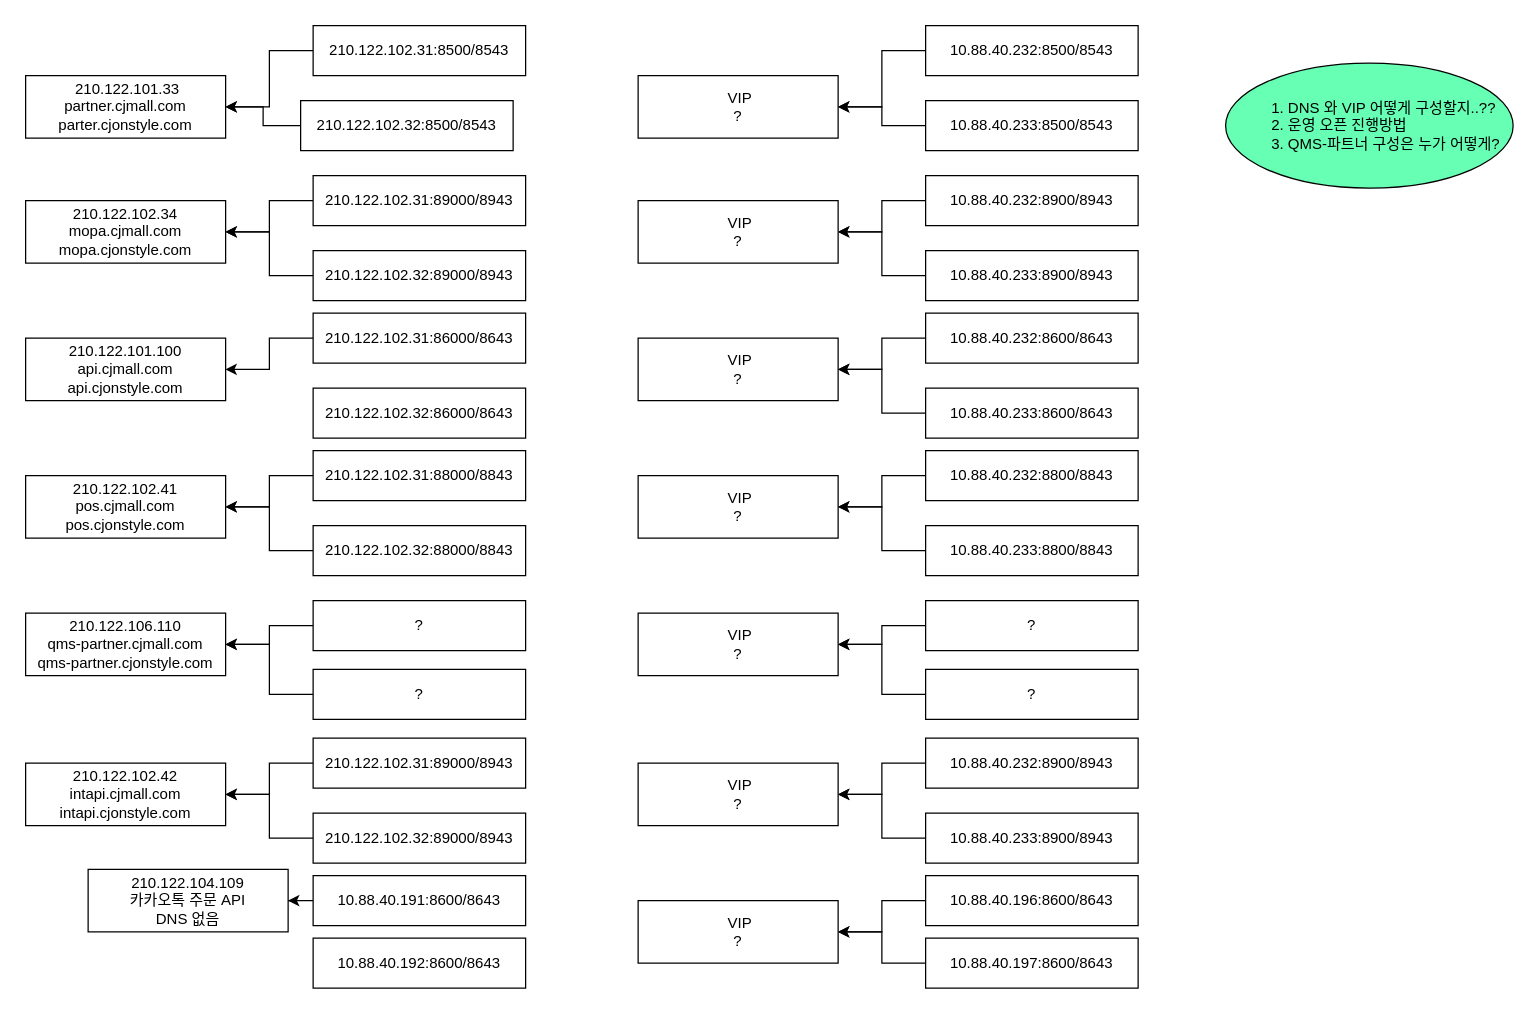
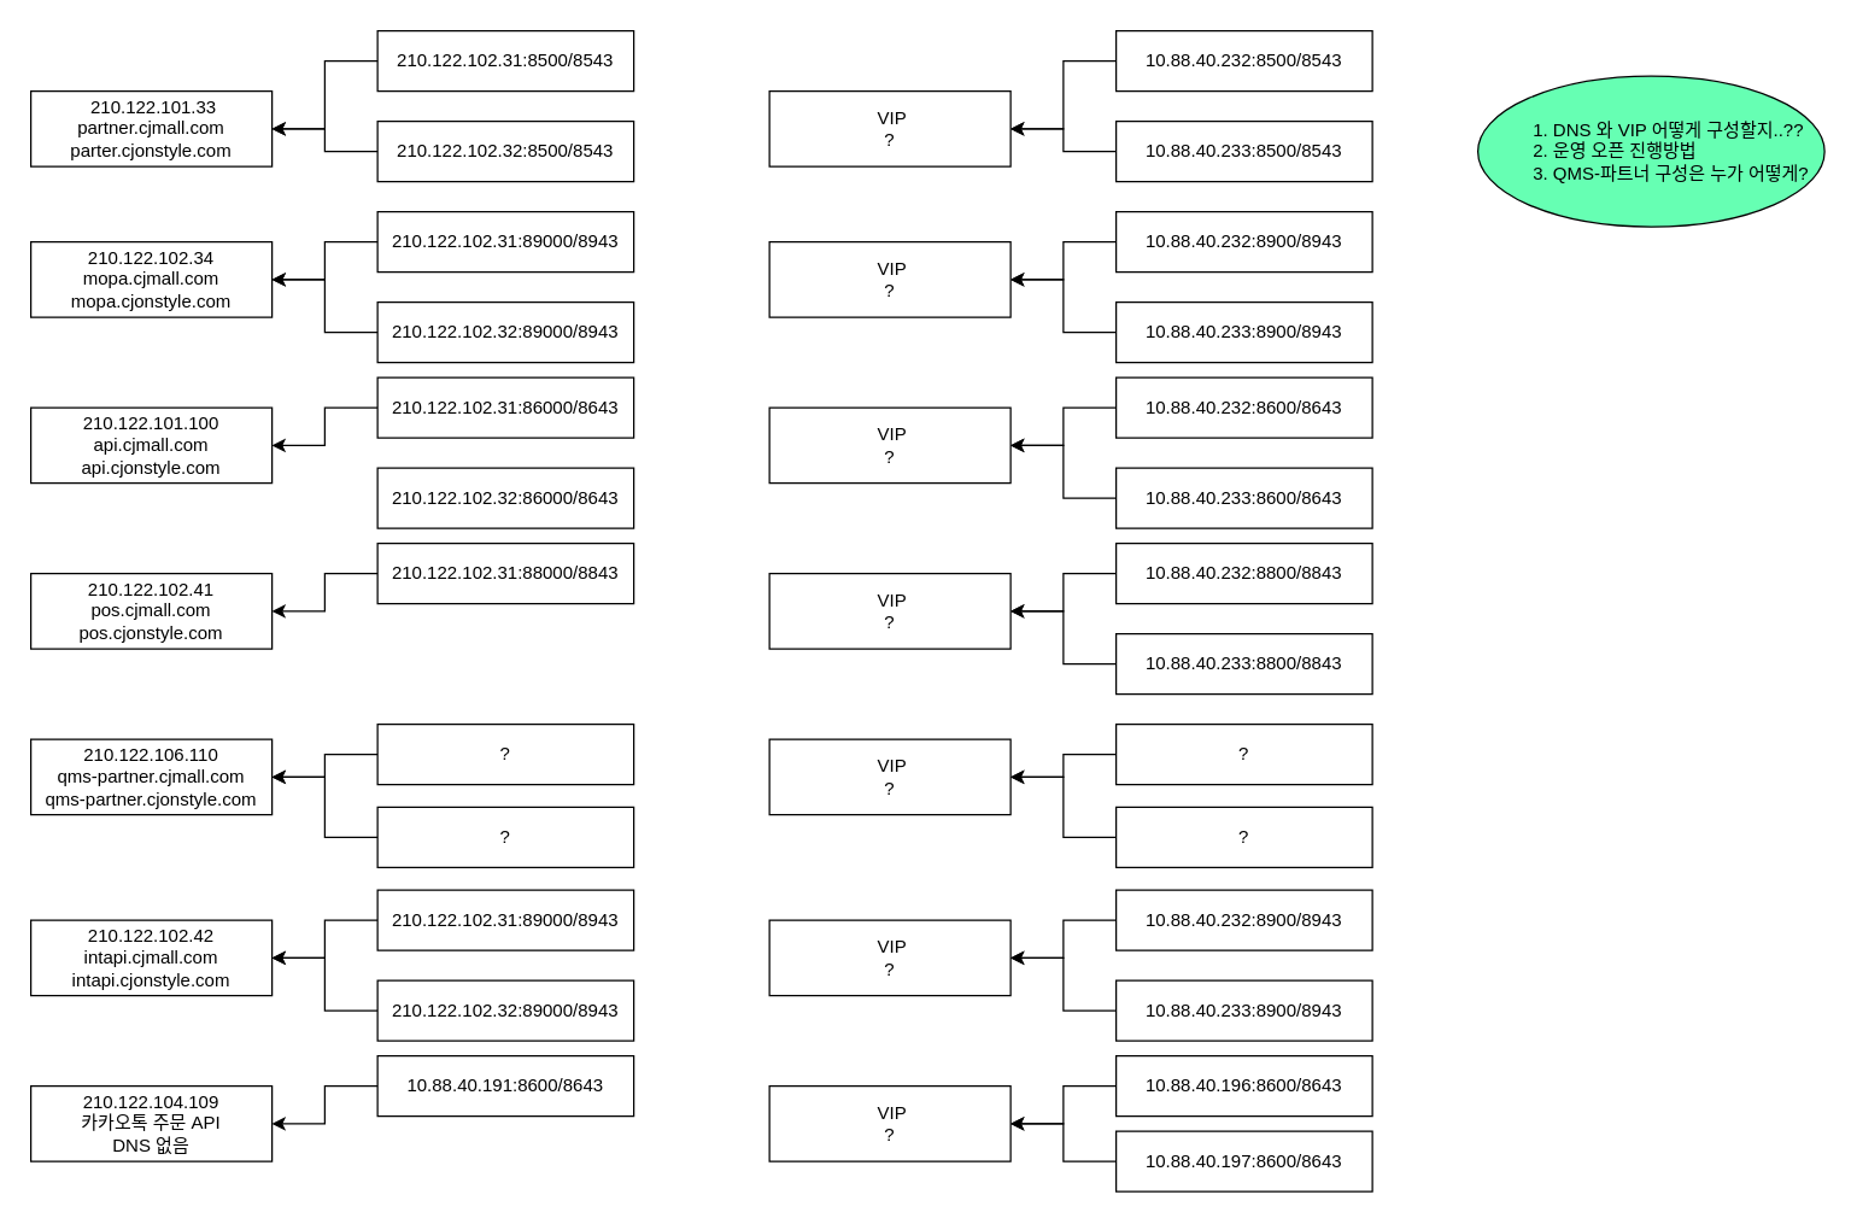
  <mxCell id="0" />
  <mxCell id="1" parent="0" />
  <mxCell id="2" value="&amp;nbsp;210.122.101.33&lt;br&gt;partner.cjmall.com&lt;br&gt;parter.cjonstyle.com" style="rounded=0;whiteSpace=wrap;html=1;" vertex="1" parent="1"><mxGeometry x="20" y="60" width="160" height="50" as="geometry" /></mxCell>
  <mxCell id="3" value="210.122.102.34&lt;br&gt;mopa.cjmall.com&lt;br&gt;mopa.cjonstyle.com" style="rounded=0;whiteSpace=wrap;html=1;" vertex="1" parent="1"><mxGeometry x="20" y="160" width="160" height="50" as="geometry" /></mxCell>
  <mxCell id="4" value="210.122.101.100&lt;br&gt;api.cjmall.com&lt;br&gt;api.cjonstyle.com" style="rounded=0;whiteSpace=wrap;html=1;" vertex="1" parent="1"><mxGeometry x="20" y="270" width="160" height="50" as="geometry" /></mxCell>
  <mxCell id="5" value="210.122.102.41&lt;br&gt;pos.cjmall.com&lt;br&gt;pos.cjonstyle.com" style="rounded=0;whiteSpace=wrap;html=1;" vertex="1" parent="1"><mxGeometry x="20" y="380" width="160" height="50" as="geometry" /></mxCell>
  <mxCell id="6" value="210.122.106.110&lt;br&gt;qms-partner.cjmall.com&lt;br&gt;qms-partner.cjonstyle.com" style="rounded=0;whiteSpace=wrap;html=1;" vertex="1" parent="1"><mxGeometry x="20" y="490" width="160" height="50" as="geometry" /></mxCell>
  <mxCell id="7" value="210.122.102.42&lt;br&gt;intapi.cjmall.com&lt;br&gt;intapi.cjonstyle.com" style="rounded=0;whiteSpace=wrap;html=1;" vertex="1" parent="1"><mxGeometry x="20" y="610" width="160" height="50" as="geometry" /></mxCell>
- <mxCell id="8" value="210.122.104.109&lt;br&gt;카카오톡 주문 API&lt;br&gt;DNS 없음" style="rounded=0;whiteSpace=wrap;html=1;" vertex="1" parent="1"><mxGeometry x="70" y="695" width="160" height="50" as="geometry" /></mxCell>
+ <mxCell id="8" value="210.122.104.109&lt;br&gt;카카오톡 주문 API&lt;br&gt;DNS 없음" style="rounded=0;whiteSpace=wrap;html=1;" vertex="1" parent="1"><mxGeometry x="20" y="720" width="160" height="50" as="geometry" /></mxCell>
  <mxCell id="9" style="edgeStyle=orthogonalEdgeStyle;rounded=0;orthogonalLoop=1;jettySize=auto;html=1;" edge="1" parent="1" source="10" target="2"><mxGeometry relative="1" as="geometry" /></mxCell>
  <mxCell id="10" value="210.122.102.31:8500/8543" style="rounded=0;whiteSpace=wrap;html=1;" vertex="1" parent="1"><mxGeometry x="250" y="20" width="170" height="40" as="geometry" /></mxCell>
  <mxCell id="11" style="edgeStyle=orthogonalEdgeStyle;rounded=0;orthogonalLoop=1;jettySize=auto;html=1;entryX=1;entryY=0.5;entryDx=0;entryDy=0;" edge="1" parent="1" source="12" target="2"><mxGeometry relative="1" as="geometry" /></mxCell>
- <mxCell id="12" value="210.122.102.32:8500/8543" style="rounded=0;whiteSpace=wrap;html=1;" vertex="1" parent="1"><mxGeometry x="240" y="80" width="170" height="40" as="geometry" /></mxCell>
+ <mxCell id="12" value="210.122.102.32:8500/8543" style="rounded=0;whiteSpace=wrap;html=1;" vertex="1" parent="1"><mxGeometry x="250" y="80" width="170" height="40" as="geometry" /></mxCell>
  <mxCell id="13" style="edgeStyle=orthogonalEdgeStyle;rounded=0;orthogonalLoop=1;jettySize=auto;html=1;" edge="1" parent="1" source="14" target="3"><mxGeometry relative="1" as="geometry" /></mxCell>
  <mxCell id="14" value="210.122.102.31:89000/8943" style="rounded=0;whiteSpace=wrap;html=1;" vertex="1" parent="1"><mxGeometry x="250" y="140" width="170" height="40" as="geometry" /></mxCell>
  <mxCell id="15" style="edgeStyle=orthogonalEdgeStyle;rounded=0;orthogonalLoop=1;jettySize=auto;html=1;entryX=1;entryY=0.5;entryDx=0;entryDy=0;" edge="1" parent="1" source="16" target="3"><mxGeometry relative="1" as="geometry" /></mxCell>
  <mxCell id="16" value="&lt;span&gt;210.122.102.32:89000/8943&lt;/span&gt;" style="rounded=0;whiteSpace=wrap;html=1;" vertex="1" parent="1"><mxGeometry x="250" y="200" width="170" height="40" as="geometry" /></mxCell>
  <mxCell id="17" style="edgeStyle=orthogonalEdgeStyle;rounded=0;orthogonalLoop=1;jettySize=auto;html=1;" edge="1" parent="1" source="18" target="4"><mxGeometry relative="1" as="geometry" /></mxCell>
  <mxCell id="18" value="&lt;span&gt;210.122.102.31:86000/8643&lt;/span&gt;" style="rounded=0;whiteSpace=wrap;html=1;" vertex="1" parent="1"><mxGeometry x="250" y="250" width="170" height="40" as="geometry" /></mxCell>
  <mxCell id="19" value="&lt;span&gt;210.122.102.32:86000/8643&lt;/span&gt;" style="rounded=0;whiteSpace=wrap;html=1;" vertex="1" parent="1"><mxGeometry x="250" y="310" width="170" height="40" as="geometry" /></mxCell>
  <mxCell id="20" style="edgeStyle=orthogonalEdgeStyle;rounded=0;orthogonalLoop=1;jettySize=auto;html=1;" edge="1" parent="1" source="21" target="5"><mxGeometry relative="1" as="geometry" /></mxCell>
  <mxCell id="21" value="&lt;span&gt;210.122.102.31:88000/8843&lt;/span&gt;" style="rounded=0;whiteSpace=wrap;html=1;" vertex="1" parent="1"><mxGeometry x="250" y="360" width="170" height="40" as="geometry" /></mxCell>
- <mxCell id="22" style="edgeStyle=orthogonalEdgeStyle;rounded=0;orthogonalLoop=1;jettySize=auto;html=1;" edge="1" parent="1" source="23" target="5"><mxGeometry relative="1" as="geometry" /></mxCell>
- <mxCell id="23" value="&lt;span&gt;210.122.102.32:88000/8843&lt;/span&gt;" style="rounded=0;whiteSpace=wrap;html=1;" vertex="1" parent="1"><mxGeometry x="250" y="420" width="170" height="40" as="geometry" /></mxCell>
  <mxCell id="24" style="edgeStyle=orthogonalEdgeStyle;rounded=0;orthogonalLoop=1;jettySize=auto;html=1;" edge="1" parent="1" source="25" target="7"><mxGeometry relative="1" as="geometry" /></mxCell>
  <mxCell id="25" value="&lt;span&gt;210.122.102.31:89000/8943&lt;/span&gt;" style="rounded=0;whiteSpace=wrap;html=1;" vertex="1" parent="1"><mxGeometry x="250" y="590" width="170" height="40" as="geometry" /></mxCell>
  <mxCell id="26" style="edgeStyle=orthogonalEdgeStyle;rounded=0;orthogonalLoop=1;jettySize=auto;html=1;" edge="1" parent="1" source="27" target="6"><mxGeometry relative="1" as="geometry" /></mxCell>
  <mxCell id="27" value="&lt;span&gt;?&lt;/span&gt;" style="rounded=0;whiteSpace=wrap;html=1;" vertex="1" parent="1"><mxGeometry x="250" y="535" width="170" height="40" as="geometry" /></mxCell>
  <mxCell id="28" style="edgeStyle=orthogonalEdgeStyle;rounded=0;orthogonalLoop=1;jettySize=auto;html=1;" edge="1" parent="1" source="29" target="6"><mxGeometry relative="1" as="geometry" /></mxCell>
  <mxCell id="29" value="&lt;span&gt;?&lt;/span&gt;" style="rounded=0;whiteSpace=wrap;html=1;" vertex="1" parent="1"><mxGeometry x="250" y="480" width="170" height="40" as="geometry" /></mxCell>
  <mxCell id="30" style="edgeStyle=orthogonalEdgeStyle;rounded=0;orthogonalLoop=1;jettySize=auto;html=1;" edge="1" parent="1" source="31" target="7"><mxGeometry relative="1" as="geometry" /></mxCell>
  <mxCell id="31" value="&lt;span&gt;210.122.102.32:89000/8943&lt;/span&gt;" style="rounded=0;whiteSpace=wrap;html=1;" vertex="1" parent="1"><mxGeometry x="250" y="650" width="170" height="40" as="geometry" /></mxCell>
  <mxCell id="32" style="edgeStyle=orthogonalEdgeStyle;rounded=0;orthogonalLoop=1;jettySize=auto;html=1;" edge="1" parent="1" source="33" target="8"><mxGeometry relative="1" as="geometry" /></mxCell>
  <mxCell id="33" value="10.88.40.191:8600/8643" style="rounded=0;whiteSpace=wrap;html=1;" vertex="1" parent="1"><mxGeometry x="250" y="700" width="170" height="40" as="geometry" /></mxCell>
- <mxCell id="34" value="&lt;span&gt;10.88.40.192:8600/8643&lt;/span&gt;" style="rounded=0;whiteSpace=wrap;html=1;" vertex="1" parent="1"><mxGeometry x="250" y="750" width="170" height="40" as="geometry" /></mxCell>
  <mxCell id="35" value="&amp;nbsp;VIP&lt;br&gt;?" style="rounded=0;whiteSpace=wrap;html=1;" vertex="1" parent="1"><mxGeometry x="510" y="60" width="160" height="50" as="geometry" /></mxCell>
  <mxCell id="36" value="&amp;nbsp;VIP&lt;br&gt;?" style="rounded=0;whiteSpace=wrap;html=1;" vertex="1" parent="1"><mxGeometry x="510" y="160" width="160" height="50" as="geometry" /></mxCell>
  <mxCell id="37" value="&amp;nbsp;VIP&lt;br&gt;?" style="rounded=0;whiteSpace=wrap;html=1;" vertex="1" parent="1"><mxGeometry x="510" y="270" width="160" height="50" as="geometry" /></mxCell>
  <mxCell id="38" value="&amp;nbsp;VIP&lt;br&gt;?" style="rounded=0;whiteSpace=wrap;html=1;" vertex="1" parent="1"><mxGeometry x="510" y="380" width="160" height="50" as="geometry" /></mxCell>
  <mxCell id="39" value="&amp;nbsp;VIP&lt;br&gt;?" style="rounded=0;whiteSpace=wrap;html=1;" vertex="1" parent="1"><mxGeometry x="510" y="490" width="160" height="50" as="geometry" /></mxCell>
  <mxCell id="40" value="&amp;nbsp;VIP&lt;br&gt;?" style="rounded=0;whiteSpace=wrap;html=1;" vertex="1" parent="1"><mxGeometry x="510" y="610" width="160" height="50" as="geometry" /></mxCell>
  <mxCell id="41" value="&amp;nbsp;VIP&lt;br&gt;?" style="rounded=0;whiteSpace=wrap;html=1;" vertex="1" parent="1"><mxGeometry x="510" y="720" width="160" height="50" as="geometry" /></mxCell>
  <mxCell id="42" style="edgeStyle=orthogonalEdgeStyle;rounded=0;orthogonalLoop=1;jettySize=auto;html=1;" edge="1" parent="1" source="43" target="35"><mxGeometry relative="1" as="geometry" /></mxCell>
  <mxCell id="43" value="10.88.40.232:8500/8543" style="rounded=0;whiteSpace=wrap;html=1;" vertex="1" parent="1"><mxGeometry x="740" y="20" width="170" height="40" as="geometry" /></mxCell>
  <mxCell id="44" style="edgeStyle=orthogonalEdgeStyle;rounded=0;orthogonalLoop=1;jettySize=auto;html=1;entryX=1;entryY=0.5;entryDx=0;entryDy=0;" edge="1" parent="1" source="45" target="35"><mxGeometry relative="1" as="geometry" /></mxCell>
  <mxCell id="45" value="10.88.40.233:8500/8543" style="rounded=0;whiteSpace=wrap;html=1;" vertex="1" parent="1"><mxGeometry x="740" y="80" width="170" height="40" as="geometry" /></mxCell>
  <mxCell id="46" style="edgeStyle=orthogonalEdgeStyle;rounded=0;orthogonalLoop=1;jettySize=auto;html=1;" edge="1" parent="1" source="47" target="36"><mxGeometry relative="1" as="geometry" /></mxCell>
  <mxCell id="47" value="10.88.40.232:8900/8943" style="rounded=0;whiteSpace=wrap;html=1;" vertex="1" parent="1"><mxGeometry x="740" y="140" width="170" height="40" as="geometry" /></mxCell>
  <mxCell id="48" style="edgeStyle=orthogonalEdgeStyle;rounded=0;orthogonalLoop=1;jettySize=auto;html=1;entryX=1;entryY=0.5;entryDx=0;entryDy=0;" edge="1" parent="1" source="49" target="36"><mxGeometry relative="1" as="geometry" /></mxCell>
  <mxCell id="49" value="10.88.40.233:8900/8943" style="rounded=0;whiteSpace=wrap;html=1;" vertex="1" parent="1"><mxGeometry x="740" y="200" width="170" height="40" as="geometry" /></mxCell>
  <mxCell id="50" style="edgeStyle=orthogonalEdgeStyle;rounded=0;orthogonalLoop=1;jettySize=auto;html=1;" edge="1" parent="1" source="51" target="37"><mxGeometry relative="1" as="geometry" /></mxCell>
  <mxCell id="51" value="10.88.40.232:8600/8643" style="rounded=0;whiteSpace=wrap;html=1;" vertex="1" parent="1"><mxGeometry x="740" y="250" width="170" height="40" as="geometry" /></mxCell>
  <mxCell id="52" style="edgeStyle=orthogonalEdgeStyle;rounded=0;orthogonalLoop=1;jettySize=auto;html=1;" edge="1" parent="1" source="53" target="37"><mxGeometry relative="1" as="geometry" /></mxCell>
  <mxCell id="53" value="10.88.40.233:8600/8643" style="rounded=0;whiteSpace=wrap;html=1;" vertex="1" parent="1"><mxGeometry x="740" y="310" width="170" height="40" as="geometry" /></mxCell>
  <mxCell id="54" style="edgeStyle=orthogonalEdgeStyle;rounded=0;orthogonalLoop=1;jettySize=auto;html=1;" edge="1" parent="1" source="55" target="38"><mxGeometry relative="1" as="geometry" /></mxCell>
  <mxCell id="55" value="10.88.40.232:8800/8843" style="rounded=0;whiteSpace=wrap;html=1;" vertex="1" parent="1"><mxGeometry x="740" y="360" width="170" height="40" as="geometry" /></mxCell>
  <mxCell id="56" style="edgeStyle=orthogonalEdgeStyle;rounded=0;orthogonalLoop=1;jettySize=auto;html=1;" edge="1" parent="1" source="57" target="38"><mxGeometry relative="1" as="geometry" /></mxCell>
  <mxCell id="57" value="10.88.40.233:8800/8843" style="rounded=0;whiteSpace=wrap;html=1;" vertex="1" parent="1"><mxGeometry x="740" y="420" width="170" height="40" as="geometry" /></mxCell>
  <mxCell id="58" style="edgeStyle=orthogonalEdgeStyle;rounded=0;orthogonalLoop=1;jettySize=auto;html=1;" edge="1" parent="1" source="59" target="40"><mxGeometry relative="1" as="geometry" /></mxCell>
  <mxCell id="59" value="10.88.40.232:8900/8943" style="rounded=0;whiteSpace=wrap;html=1;" vertex="1" parent="1"><mxGeometry x="740" y="590" width="170" height="40" as="geometry" /></mxCell>
  <mxCell id="60" style="edgeStyle=orthogonalEdgeStyle;rounded=0;orthogonalLoop=1;jettySize=auto;html=1;" edge="1" parent="1" source="61" target="39"><mxGeometry relative="1" as="geometry" /></mxCell>
  <mxCell id="61" value="&lt;span&gt;?&lt;/span&gt;" style="rounded=0;whiteSpace=wrap;html=1;" vertex="1" parent="1"><mxGeometry x="740" y="535" width="170" height="40" as="geometry" /></mxCell>
  <mxCell id="62" style="edgeStyle=orthogonalEdgeStyle;rounded=0;orthogonalLoop=1;jettySize=auto;html=1;" edge="1" parent="1" source="63" target="39"><mxGeometry relative="1" as="geometry" /></mxCell>
  <mxCell id="63" value="&lt;span&gt;?&lt;/span&gt;" style="rounded=0;whiteSpace=wrap;html=1;" vertex="1" parent="1"><mxGeometry x="740" y="480" width="170" height="40" as="geometry" /></mxCell>
  <mxCell id="64" style="edgeStyle=orthogonalEdgeStyle;rounded=0;orthogonalLoop=1;jettySize=auto;html=1;" edge="1" parent="1" source="65" target="40"><mxGeometry relative="1" as="geometry" /></mxCell>
  <mxCell id="65" value="10.88.40.233:8900/8943" style="rounded=0;whiteSpace=wrap;html=1;" vertex="1" parent="1"><mxGeometry x="740" y="650" width="170" height="40" as="geometry" /></mxCell>
  <mxCell id="66" style="edgeStyle=orthogonalEdgeStyle;rounded=0;orthogonalLoop=1;jettySize=auto;html=1;" edge="1" parent="1" source="67" target="41"><mxGeometry relative="1" as="geometry" /></mxCell>
  <mxCell id="67" value="10.88.40.196:8600/8643" style="rounded=0;whiteSpace=wrap;html=1;" vertex="1" parent="1"><mxGeometry x="740" y="700" width="170" height="40" as="geometry" /></mxCell>
  <mxCell id="68" style="edgeStyle=orthogonalEdgeStyle;rounded=0;orthogonalLoop=1;jettySize=auto;html=1;" edge="1" parent="1" source="69" target="41"><mxGeometry relative="1" as="geometry" /></mxCell>
  <mxCell id="69" value="10.88.40.197:8600/8643" style="rounded=0;whiteSpace=wrap;html=1;" vertex="1" parent="1"><mxGeometry x="740" y="750" width="170" height="40" as="geometry" /></mxCell>
  <mxCell id="70" value="&lt;ol style=&quot;text-align: right&quot;&gt;&lt;li style=&quot;text-align: justify&quot;&gt;DNS 와 VIP 어떻게 구성할지..??&lt;/li&gt;&lt;li style=&quot;text-align: justify&quot;&gt;운영 오픈 진행방법&lt;/li&gt;&lt;li style=&quot;text-align: justify&quot;&gt;QMS-파트너 구성은 누가 어떻게?&lt;/li&gt;&lt;/ol&gt;" style="ellipse;whiteSpace=wrap;html=1;fillColor=#66FFB3;" vertex="1" parent="1"><mxGeometry x="980" y="50" width="230" height="100" as="geometry" /></mxCell>
